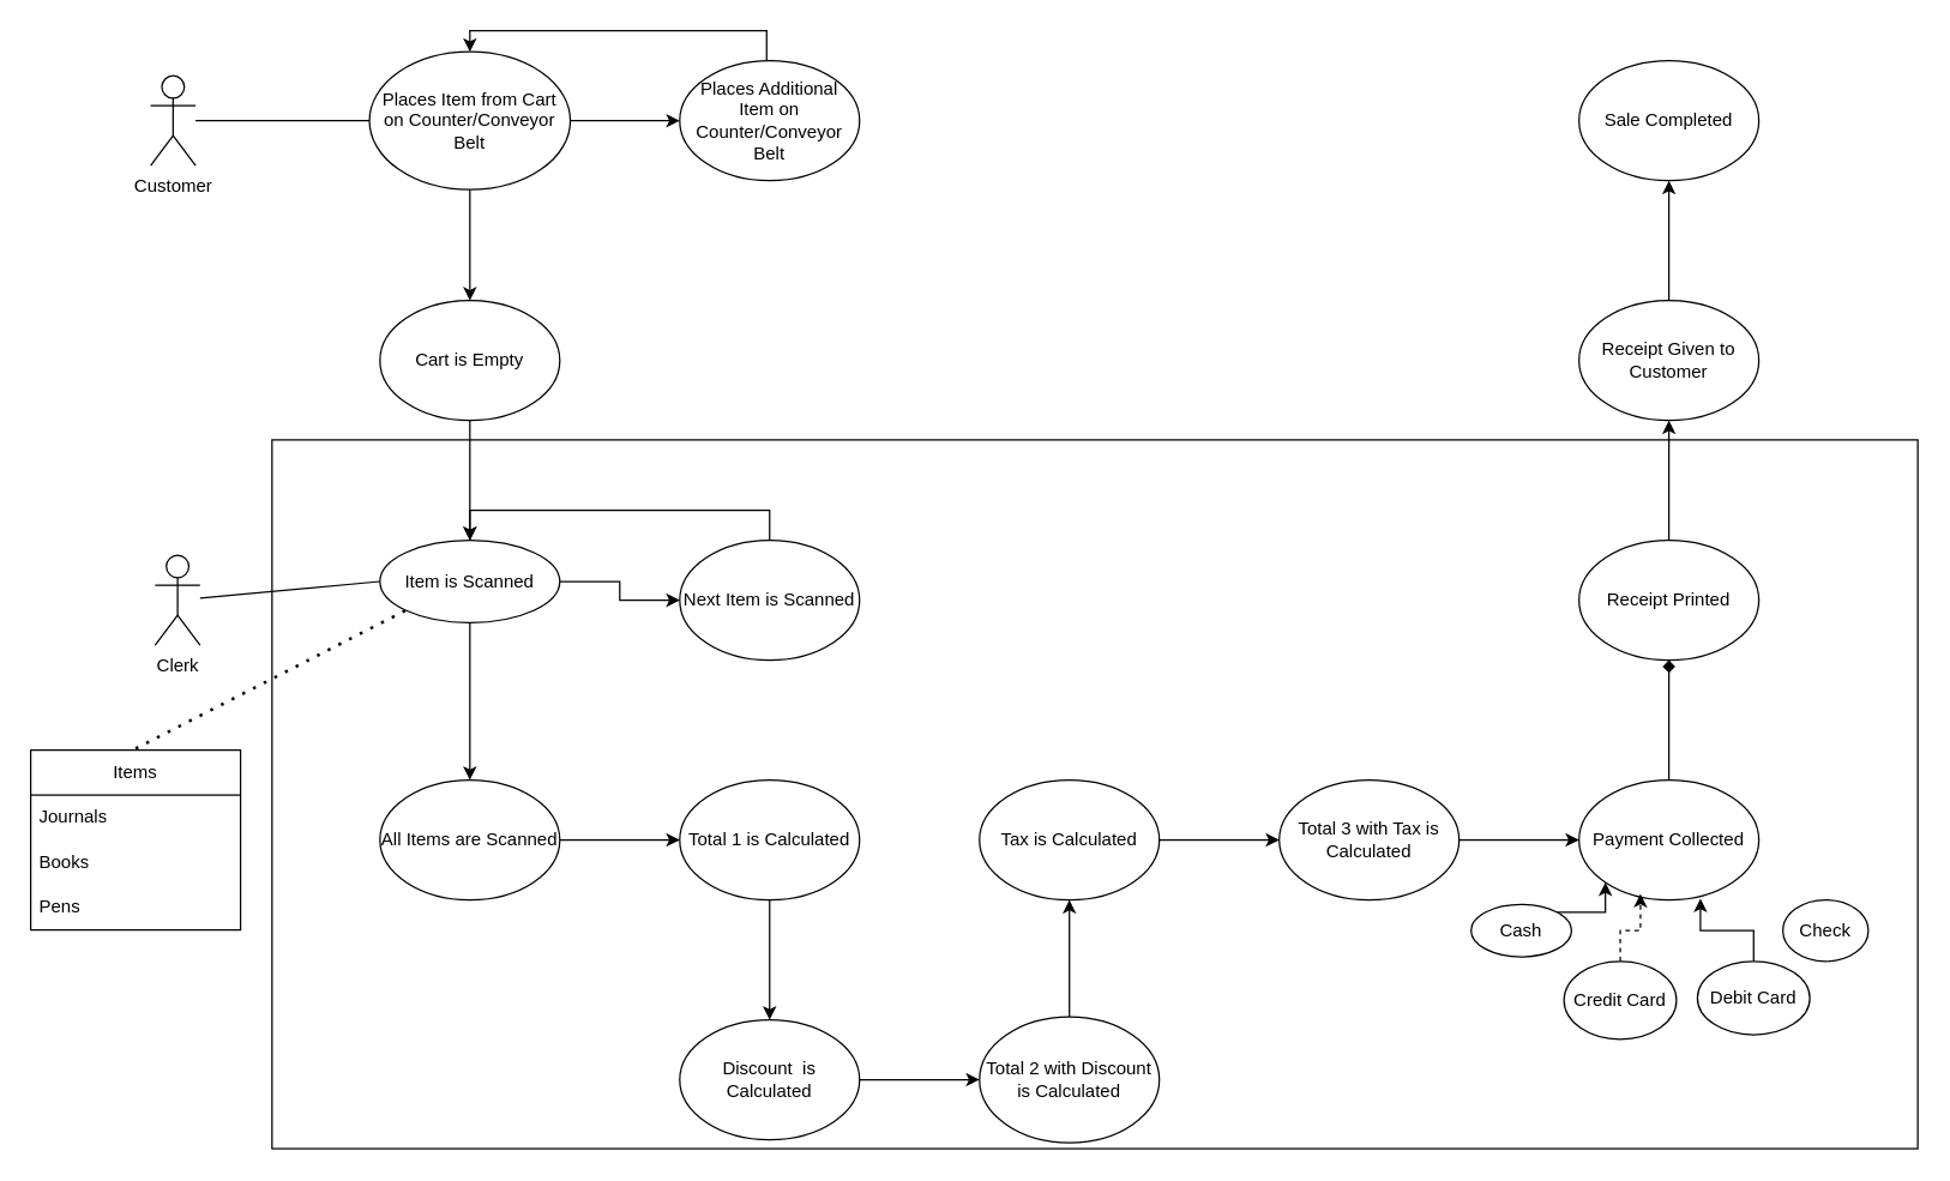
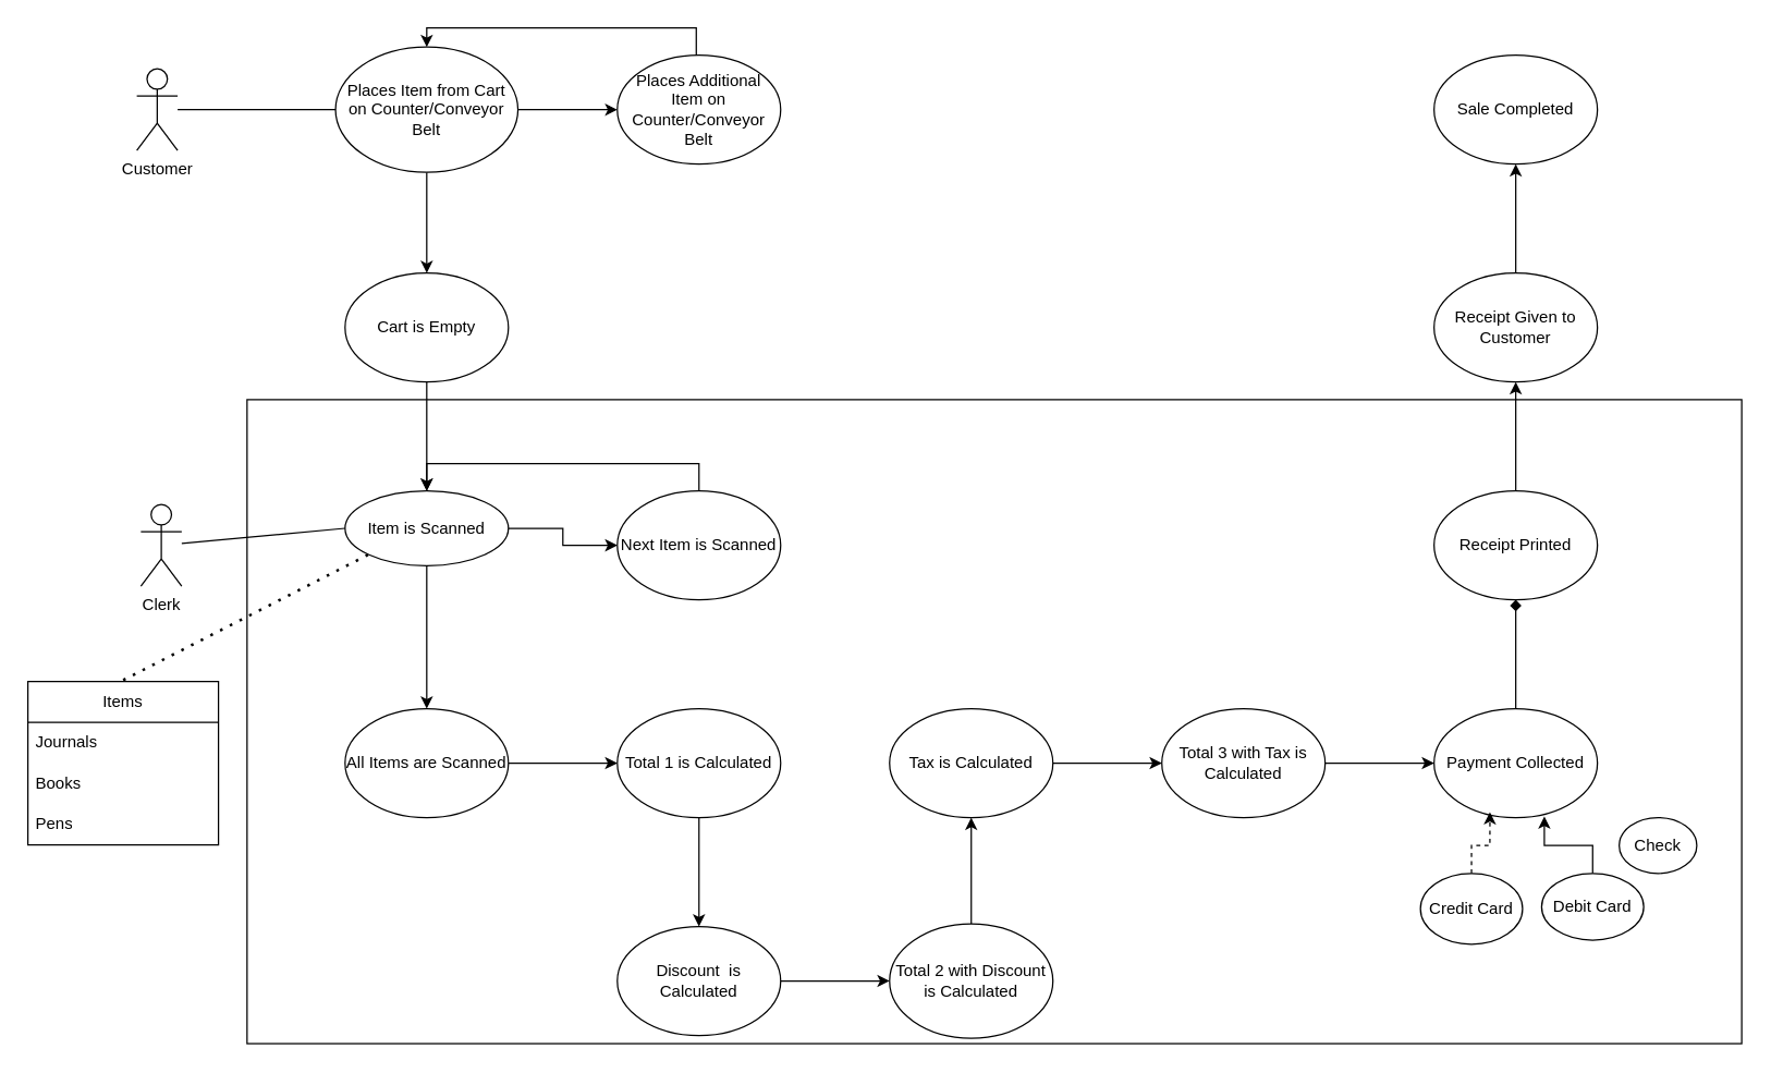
  <mxCell id="0" />
  <mxCell id="1" parent="0" />
  <mxCell id="2" value="" style="rounded=0;whiteSpace=wrap;html=1;" vertex="1" parent="1"><mxGeometry x="181" y="293" width="1098" height="473" as="geometry" /></mxCell>
  <mxCell id="3" value="Customer" style="shape=umlActor;verticalLabelPosition=bottom;verticalAlign=top;html=1;outlineConnect=0;" vertex="1" parent="1"><mxGeometry x="100" y="50" width="30" height="60" as="geometry" /></mxCell>
  <mxCell id="4" value="" style="edgeStyle=orthogonalEdgeStyle;rounded=0;orthogonalLoop=1;jettySize=auto;html=1;" edge="1" parent="1" source="6" target="8"><mxGeometry relative="1" as="geometry" /></mxCell>
  <mxCell id="5" value="" style="edgeStyle=orthogonalEdgeStyle;rounded=0;orthogonalLoop=1;jettySize=auto;html=1;" edge="1" parent="1" source="6" target="10"><mxGeometry relative="1" as="geometry" /></mxCell>
  <mxCell id="6" value="Places Item from Cart on Counter/Conveyor Belt" style="ellipse;whiteSpace=wrap;html=1;" vertex="1" parent="1"><mxGeometry x="246" y="34" width="134" height="92" as="geometry" /></mxCell>
  <mxCell id="7" style="edgeStyle=orthogonalEdgeStyle;rounded=0;orthogonalLoop=1;jettySize=auto;html=1;entryX=0.5;entryY=0;entryDx=0;entryDy=0;" edge="1" parent="1" source="8" target="6"><mxGeometry relative="1" as="geometry"><Array as="points"><mxPoint x="511" y="20" /><mxPoint x="313" y="20" /></Array></mxGeometry></mxCell>
  <mxCell id="8" value="Places Additional Item on Counter/Conveyor Belt" style="ellipse;whiteSpace=wrap;html=1;" vertex="1" parent="1"><mxGeometry x="453" y="40" width="120" height="80" as="geometry" /></mxCell>
  <mxCell id="9" value="" style="edgeStyle=orthogonalEdgeStyle;rounded=0;orthogonalLoop=1;jettySize=auto;html=1;" edge="1" parent="1" source="10" target="13"><mxGeometry relative="1" as="geometry" /></mxCell>
  <mxCell id="10" value="Cart is Empty" style="ellipse;whiteSpace=wrap;html=1;" vertex="1" parent="1"><mxGeometry x="253" y="200" width="120" height="80" as="geometry" /></mxCell>
  <mxCell id="11" value="" style="edgeStyle=orthogonalEdgeStyle;rounded=0;orthogonalLoop=1;jettySize=auto;html=1;" edge="1" parent="1" source="13" target="15"><mxGeometry relative="1" as="geometry" /></mxCell>
  <mxCell id="12" value="" style="edgeStyle=orthogonalEdgeStyle;rounded=0;orthogonalLoop=1;jettySize=auto;html=1;" edge="1" parent="1" source="13" target="17"><mxGeometry relative="1" as="geometry" /></mxCell>
  <mxCell id="13" value="Item is Scanned" style="ellipse;whiteSpace=wrap;html=1;" vertex="1" parent="1"><mxGeometry x="253" y="360" width="120" height="55" as="geometry" /></mxCell>
  <mxCell id="14" style="edgeStyle=orthogonalEdgeStyle;rounded=0;orthogonalLoop=1;jettySize=auto;html=1;exitX=0.5;exitY=0;exitDx=0;exitDy=0;entryX=0.5;entryY=0;entryDx=0;entryDy=0;" edge="1" parent="1" source="15" target="13"><mxGeometry relative="1" as="geometry" /></mxCell>
  <mxCell id="15" value="Next Item is Scanned" style="ellipse;whiteSpace=wrap;html=1;" vertex="1" parent="1"><mxGeometry x="453" y="360" width="120" height="80" as="geometry" /></mxCell>
  <mxCell id="16" value="" style="edgeStyle=orthogonalEdgeStyle;rounded=0;orthogonalLoop=1;jettySize=auto;html=1;" edge="1" parent="1" source="17" target="19"><mxGeometry relative="1" as="geometry" /></mxCell>
  <mxCell id="17" value="All Items are Scanned" style="ellipse;whiteSpace=wrap;html=1;" vertex="1" parent="1"><mxGeometry x="253" y="520" width="120" height="80" as="geometry" /></mxCell>
  <mxCell id="18" value="" style="edgeStyle=orthogonalEdgeStyle;rounded=0;orthogonalLoop=1;jettySize=auto;html=1;" edge="1" parent="1" source="19" target="42"><mxGeometry relative="1" as="geometry" /></mxCell>
  <mxCell id="19" value="Total 1 is Calculated" style="ellipse;whiteSpace=wrap;html=1;" vertex="1" parent="1"><mxGeometry x="453" y="520" width="120" height="80" as="geometry" /></mxCell>
  <mxCell id="20" value="" style="edgeStyle=orthogonalEdgeStyle;rounded=0;orthogonalLoop=1;jettySize=auto;html=1;" edge="1" parent="1" source="21" target="23"><mxGeometry relative="1" as="geometry" /></mxCell>
  <mxCell id="21" value="Tax is Calculated" style="ellipse;whiteSpace=wrap;html=1;" vertex="1" parent="1"><mxGeometry x="653" y="520" width="120" height="80" as="geometry" /></mxCell>
  <mxCell id="22" value="" style="edgeStyle=orthogonalEdgeStyle;rounded=0;orthogonalLoop=1;jettySize=auto;html=1;" edge="1" parent="1" source="23" target="25"><mxGeometry relative="1" as="geometry" /></mxCell>
  <mxCell id="23" value="Total 3 with Tax is Calculated" style="ellipse;whiteSpace=wrap;html=1;" vertex="1" parent="1"><mxGeometry x="853" y="520" width="120" height="80" as="geometry" /></mxCell>
  <mxCell id="24" value="" style="edgeStyle=orthogonalEdgeStyle;rounded=0;orthogonalLoop=1;jettySize=auto;html=1;endArrow=diamond;" edge="1" parent="1" source="25" target="37"><mxGeometry relative="1" as="geometry" /></mxCell>
  <mxCell id="25" value="Payment Collected" style="ellipse;whiteSpace=wrap;html=1;" vertex="1" parent="1"><mxGeometry x="1053" y="520" width="120" height="80" as="geometry" /></mxCell>
- <mxCell id="26" style="edgeStyle=orthogonalEdgeStyle;rounded=0;orthogonalLoop=1;jettySize=auto;html=1;exitX=1;exitY=0;exitDx=0;exitDy=0;entryX=0;entryY=1;entryDx=0;entryDy=0;" edge="1" parent="1" source="27" target="25"><mxGeometry relative="1" as="geometry" /></mxCell>
- <mxCell id="27" value="Cash" style="ellipse;whiteSpace=wrap;html=1;" vertex="1" parent="1"><mxGeometry x="981" y="603" width="67" height="35" as="geometry" /></mxCell>
  <mxCell id="28" style="edgeStyle=orthogonalEdgeStyle;rounded=0;orthogonalLoop=1;jettySize=auto;html=1;exitX=0.5;exitY=0;exitDx=0;exitDy=0;entryX=0.342;entryY=0.95;entryDx=0;entryDy=0;entryPerimeter=0;dashed=1;" edge="1" parent="1" source="29" target="25"><mxGeometry relative="1" as="geometry" /></mxCell>
  <mxCell id="29" value="Credit Card" style="ellipse;whiteSpace=wrap;html=1;" vertex="1" parent="1"><mxGeometry x="1043" y="641" width="75" height="52" as="geometry" /></mxCell>
  <mxCell id="30" style="edgeStyle=orthogonalEdgeStyle;rounded=0;orthogonalLoop=1;jettySize=auto;html=1;exitX=0.5;exitY=0;exitDx=0;exitDy=0;entryX=0.675;entryY=0.988;entryDx=0;entryDy=0;entryPerimeter=0;" edge="1" parent="1" source="31" target="25"><mxGeometry relative="1" as="geometry" /></mxCell>
  <mxCell id="31" value="Debit Card" style="ellipse;whiteSpace=wrap;html=1;" vertex="1" parent="1"><mxGeometry x="1132" y="641" width="75" height="49" as="geometry" /></mxCell>
  <mxCell id="32" value="Check" style="ellipse;whiteSpace=wrap;html=1;" vertex="1" parent="1"><mxGeometry x="1189" y="600" width="57" height="41" as="geometry" /></mxCell>
  <mxCell id="33" value="Clerk" style="shape=umlActor;verticalLabelPosition=bottom;verticalAlign=top;html=1;outlineConnect=0;" vertex="1" parent="1"><mxGeometry x="103" y="370" width="30" height="60" as="geometry" /></mxCell>
  <mxCell id="34" value="" style="endArrow=none;html=1;rounded=0;entryX=0;entryY=0.5;entryDx=0;entryDy=0;" edge="1" parent="1" source="3" target="6"><mxGeometry width="50" height="50" relative="1" as="geometry"><mxPoint x="419" y="405" as="sourcePoint" /><mxPoint x="469" y="355" as="targetPoint" /><Array as="points" /></mxGeometry></mxCell>
  <mxCell id="35" value="" style="endArrow=none;html=1;rounded=0;entryX=0;entryY=0.5;entryDx=0;entryDy=0;" edge="1" parent="1" source="33" target="13"><mxGeometry width="50" height="50" relative="1" as="geometry"><mxPoint x="419" y="405" as="sourcePoint" /><mxPoint x="469" y="355" as="targetPoint" /></mxGeometry></mxCell>
  <mxCell id="36" value="" style="edgeStyle=orthogonalEdgeStyle;rounded=0;orthogonalLoop=1;jettySize=auto;html=1;" edge="1" parent="1" source="37" target="39"><mxGeometry relative="1" as="geometry" /></mxCell>
  <mxCell id="37" value="Receipt Printed" style="ellipse;whiteSpace=wrap;html=1;" vertex="1" parent="1"><mxGeometry x="1053" y="360" width="120" height="80" as="geometry" /></mxCell>
  <mxCell id="38" value="" style="edgeStyle=orthogonalEdgeStyle;rounded=0;orthogonalLoop=1;jettySize=auto;html=1;" edge="1" parent="1" source="39" target="40"><mxGeometry relative="1" as="geometry" /></mxCell>
  <mxCell id="39" value="Receipt Given to Customer" style="ellipse;whiteSpace=wrap;html=1;" vertex="1" parent="1"><mxGeometry x="1053" y="200" width="120" height="80" as="geometry" /></mxCell>
  <mxCell id="40" value="Sale Completed" style="ellipse;whiteSpace=wrap;html=1;" vertex="1" parent="1"><mxGeometry x="1053" y="40" width="120" height="80" as="geometry" /></mxCell>
  <mxCell id="41" value="" style="edgeStyle=orthogonalEdgeStyle;rounded=0;orthogonalLoop=1;jettySize=auto;html=1;" edge="1" parent="1" source="42" target="43"><mxGeometry relative="1" as="geometry" /></mxCell>
  <mxCell id="42" value="Discount&amp;nbsp; is Calculated" style="ellipse;whiteSpace=wrap;html=1;" vertex="1" parent="1"><mxGeometry x="453" y="680" width="120" height="80" as="geometry" /></mxCell>
  <mxCell id="43" value="Total 2 with Discount is Calculated" style="ellipse;whiteSpace=wrap;html=1;" vertex="1" parent="1"><mxGeometry x="653" y="678" width="120" height="84" as="geometry" /></mxCell>
  <mxCell id="44" value="" style="endArrow=classic;html=1;rounded=0;exitX=0.5;exitY=0;exitDx=0;exitDy=0;entryX=0.5;entryY=1;entryDx=0;entryDy=0;" edge="1" parent="1" source="43" target="21"><mxGeometry width="50" height="50" relative="1" as="geometry"><mxPoint x="655" y="531" as="sourcePoint" /><mxPoint x="711" y="601" as="targetPoint" /></mxGeometry></mxCell>
  <mxCell id="45" value="Items" style="swimlane;fontStyle=0;childLayout=stackLayout;horizontal=1;startSize=30;horizontalStack=0;resizeParent=1;resizeParentMax=0;resizeLast=0;collapsible=1;marginBottom=0;whiteSpace=wrap;html=1;" vertex="1" parent="1"><mxGeometry x="20" y="500" width="140" height="120" as="geometry" /></mxCell>
  <mxCell id="46" value="Journals" style="text;strokeColor=none;fillColor=none;align=left;verticalAlign=middle;spacingLeft=4;spacingRight=4;overflow=hidden;points=[[0,0.5],[1,0.5]];portConstraint=eastwest;rotatable=0;whiteSpace=wrap;html=1;" vertex="1" parent="45"><mxGeometry y="30" width="140" height="30" as="geometry" /></mxCell>
  <mxCell id="47" value="Books" style="text;strokeColor=none;fillColor=none;align=left;verticalAlign=middle;spacingLeft=4;spacingRight=4;overflow=hidden;points=[[0,0.5],[1,0.5]];portConstraint=eastwest;rotatable=0;whiteSpace=wrap;html=1;" vertex="1" parent="45"><mxGeometry y="60" width="140" height="30" as="geometry" /></mxCell>
  <mxCell id="48" value="Pens" style="text;strokeColor=none;fillColor=none;align=left;verticalAlign=middle;spacingLeft=4;spacingRight=4;overflow=hidden;points=[[0,0.5],[1,0.5]];portConstraint=eastwest;rotatable=0;whiteSpace=wrap;html=1;" vertex="1" parent="45"><mxGeometry y="90" width="140" height="30" as="geometry" /></mxCell>
  <mxCell id="49" value="" style="endArrow=none;dashed=1;html=1;dashPattern=1 3;strokeWidth=2;rounded=0;entryX=0;entryY=1;entryDx=0;entryDy=0;" edge="1" parent="1" target="13"><mxGeometry width="50" height="50" relative="1" as="geometry"><mxPoint x="90" y="499" as="sourcePoint" /><mxPoint x="453" y="491" as="targetPoint" /></mxGeometry></mxCell>
